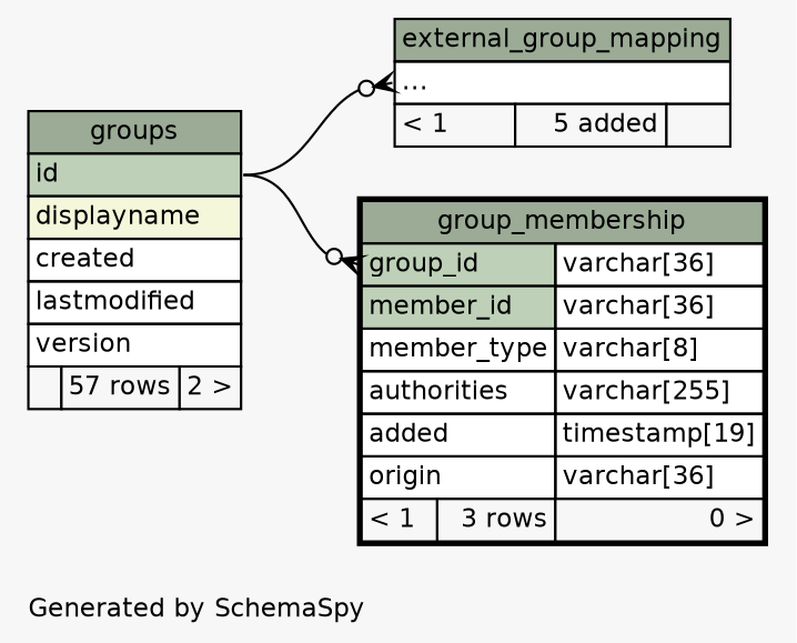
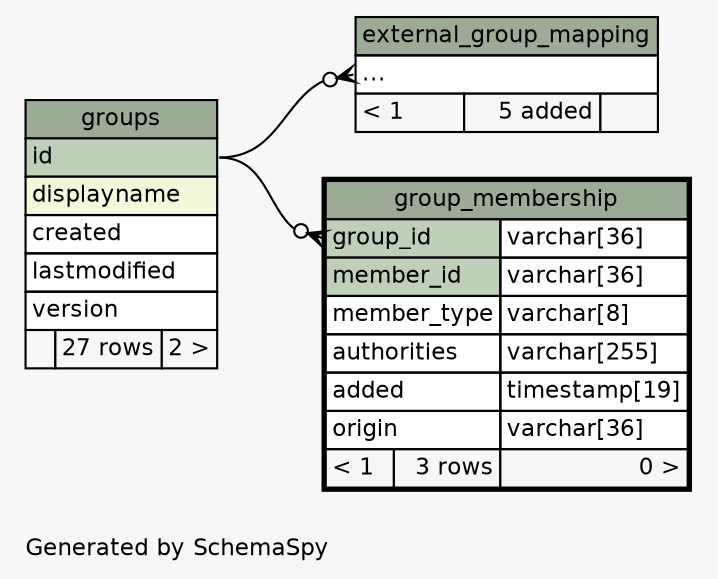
  digraph {
    bgcolor="#f7f7f7"
    fontname=Helvetica
    fontsize=11
    label="\nGenerated by SchemaSpy"
    labeljust=l
    nodesep=0.18
    rankdir=RL
    ranksep=0.46
    node [fontname=Helvetica fontsize=11 shape=plaintext]
    edge [arrowhead=none arrowsize=0.8 arrowtail=crowodot dir=back headport="id:e"]
    n1 [label=<     <TABLE BORDER="0" CELLBORDER="1" CELLSPACING="0" BGCOLOR="#ffffff">       <TR><TD COLSPAN="3" BGCOLOR="#9bab96" ALIGN="CENTER">external_group_mapping</TD></TR>       <TR><TD PORT="elipses" COLSPAN="3" ALIGN="LEFT">...</TD></TR>       <TR><TD ALIGN="LEFT" BGCOLOR="#f7f7f7">&lt; 1</TD><TD ALIGN="RIGHT" BGCOLOR="#f7f7f7">5 added</TD><TD ALIGN="RIGHT" BGCOLOR="#f7f7f7">  </TD></TR>     </TABLE>>]
-   n2 [label=<     <TABLE BORDER="0" CELLBORDER="1" CELLSPACING="0" BGCOLOR="#ffffff">       <TR><TD COLSPAN="3" BGCOLOR="#9bab96" ALIGN="CENTER">groups</TD></TR>       <TR><TD PORT="id" COLSPAN="3" BGCOLOR="#bed1b8" ALIGN="LEFT">id</TD></TR>       <TR><TD PORT="displayname" COLSPAN="3" BGCOLOR="#f4f7da" ALIGN="LEFT">displayname</TD></TR>       <TR><TD PORT="created" COLSPAN="3" ALIGN="LEFT">created</TD></TR>       <TR><TD PORT="lastmodified" COLSPAN="3" ALIGN="LEFT">lastmodified</TD></TR>       <TR><TD PORT="version" COLSPAN="3" ALIGN="LEFT">version</TD></TR>       <TR><TD ALIGN="LEFT" BGCOLOR="#f7f7f7">  </TD><TD ALIGN="RIGHT" BGCOLOR="#f7f7f7">57 rows</TD><TD ALIGN="RIGHT" BGCOLOR="#f7f7f7">2 &gt;</TD></TR>     </TABLE>>]
+   n2 [label=<     <TABLE BORDER="0" CELLBORDER="1" CELLSPACING="0" BGCOLOR="#ffffff">       <TR><TD COLSPAN="3" BGCOLOR="#9bab96" ALIGN="CENTER">groups</TD></TR>       <TR><TD PORT="id" COLSPAN="3" BGCOLOR="#bed1b8" ALIGN="LEFT">id</TD></TR>       <TR><TD PORT="displayname" COLSPAN="3" BGCOLOR="#f4f7da" ALIGN="LEFT">displayname</TD></TR>       <TR><TD PORT="created" COLSPAN="3" ALIGN="LEFT">created</TD></TR>       <TR><TD PORT="lastmodified" COLSPAN="3" ALIGN="LEFT">lastmodified</TD></TR>       <TR><TD PORT="version" COLSPAN="3" ALIGN="LEFT">version</TD></TR>       <TR><TD ALIGN="LEFT" BGCOLOR="#f7f7f7">  </TD><TD ALIGN="RIGHT" BGCOLOR="#f7f7f7">27 rows</TD><TD ALIGN="RIGHT" BGCOLOR="#f7f7f7">2 &gt;</TD></TR>     </TABLE>>]
    n3 [label=<     <TABLE BORDER="2" CELLBORDER="1" CELLSPACING="0" BGCOLOR="#ffffff">       <TR><TD COLSPAN="3" BGCOLOR="#9bab96" ALIGN="CENTER">group_membership</TD></TR>       <TR><TD PORT="group_id" COLSPAN="2" BGCOLOR="#bed1b8" ALIGN="LEFT">group_id</TD><TD PORT="group_id.type" ALIGN="LEFT">varchar[36]</TD></TR>       <TR><TD PORT="member_id" COLSPAN="2" BGCOLOR="#bed1b8" ALIGN="LEFT">member_id</TD><TD PORT="member_id.type" ALIGN="LEFT">varchar[36]</TD></TR>       <TR><TD PORT="member_type" COLSPAN="2" ALIGN="LEFT">member_type</TD><TD PORT="member_type.type" ALIGN="LEFT">varchar[8]</TD></TR>       <TR><TD PORT="authorities" COLSPAN="2" ALIGN="LEFT">authorities</TD><TD PORT="authorities.type" ALIGN="LEFT">varchar[255]</TD></TR>       <TR><TD PORT="added" COLSPAN="2" ALIGN="LEFT">added</TD><TD PORT="added.type" ALIGN="LEFT">timestamp[19]</TD></TR>       <TR><TD PORT="origin" COLSPAN="2" ALIGN="LEFT">origin</TD><TD PORT="origin.type" ALIGN="LEFT">varchar[36]</TD></TR>       <TR><TD ALIGN="LEFT" BGCOLOR="#f7f7f7">&lt; 1</TD><TD ALIGN="RIGHT" BGCOLOR="#f7f7f7">3 rows</TD><TD ALIGN="RIGHT" BGCOLOR="#f7f7f7">0 &gt;</TD></TR>     </TABLE>>]
    n1 -> n2 [tailport="elipses:w"]
    n3 -> n2 [tailport="group_id:w"]
  }
